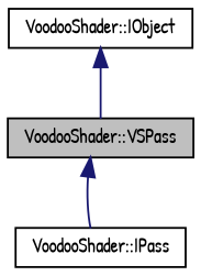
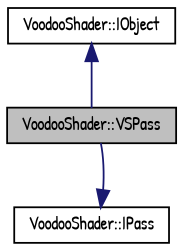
  digraph {
    fontname="Patrick Hand"
    node [color=black fillcolor=white fontname="Patrick Hand" fontsize=10 shape=record style=filled]
    edge [color=midnightblue dir=back fontname="Patrick Hand" fontsize=10 labelfontname=Helvetica labelfontsize=10 style=solid]
    n1 [fillcolor=grey75 fontcolor=black height=0.2 label="VoodooShader::VSPass" width=0.4]
    n2 [height=0.2 label="VoodooShader::IPass" width=0.4]
    n3 [height=0.2 label="VoodooShader::IObject" width=0.4]
-   n1 -> n2
+   n2 -> n1
    n3 -> n1
  }
